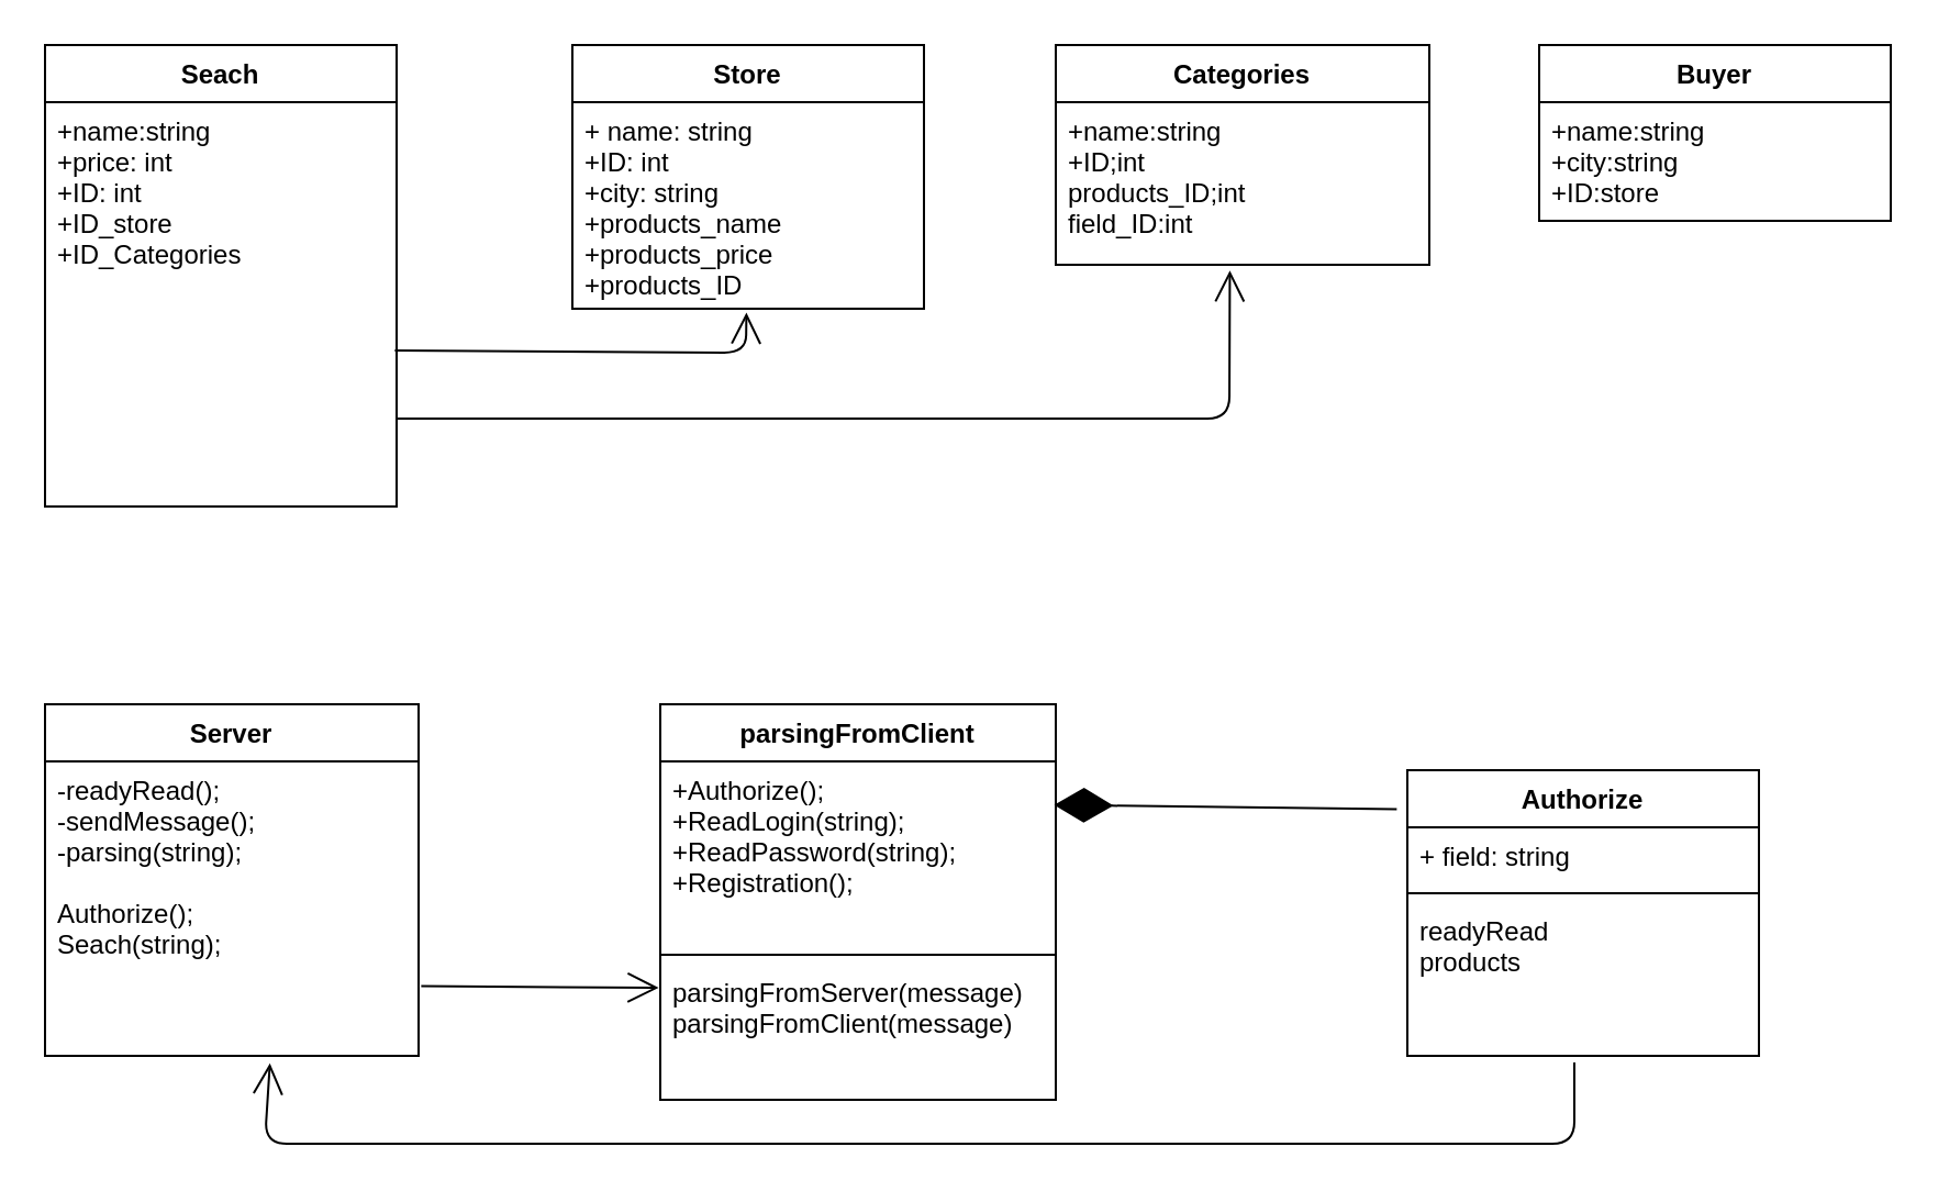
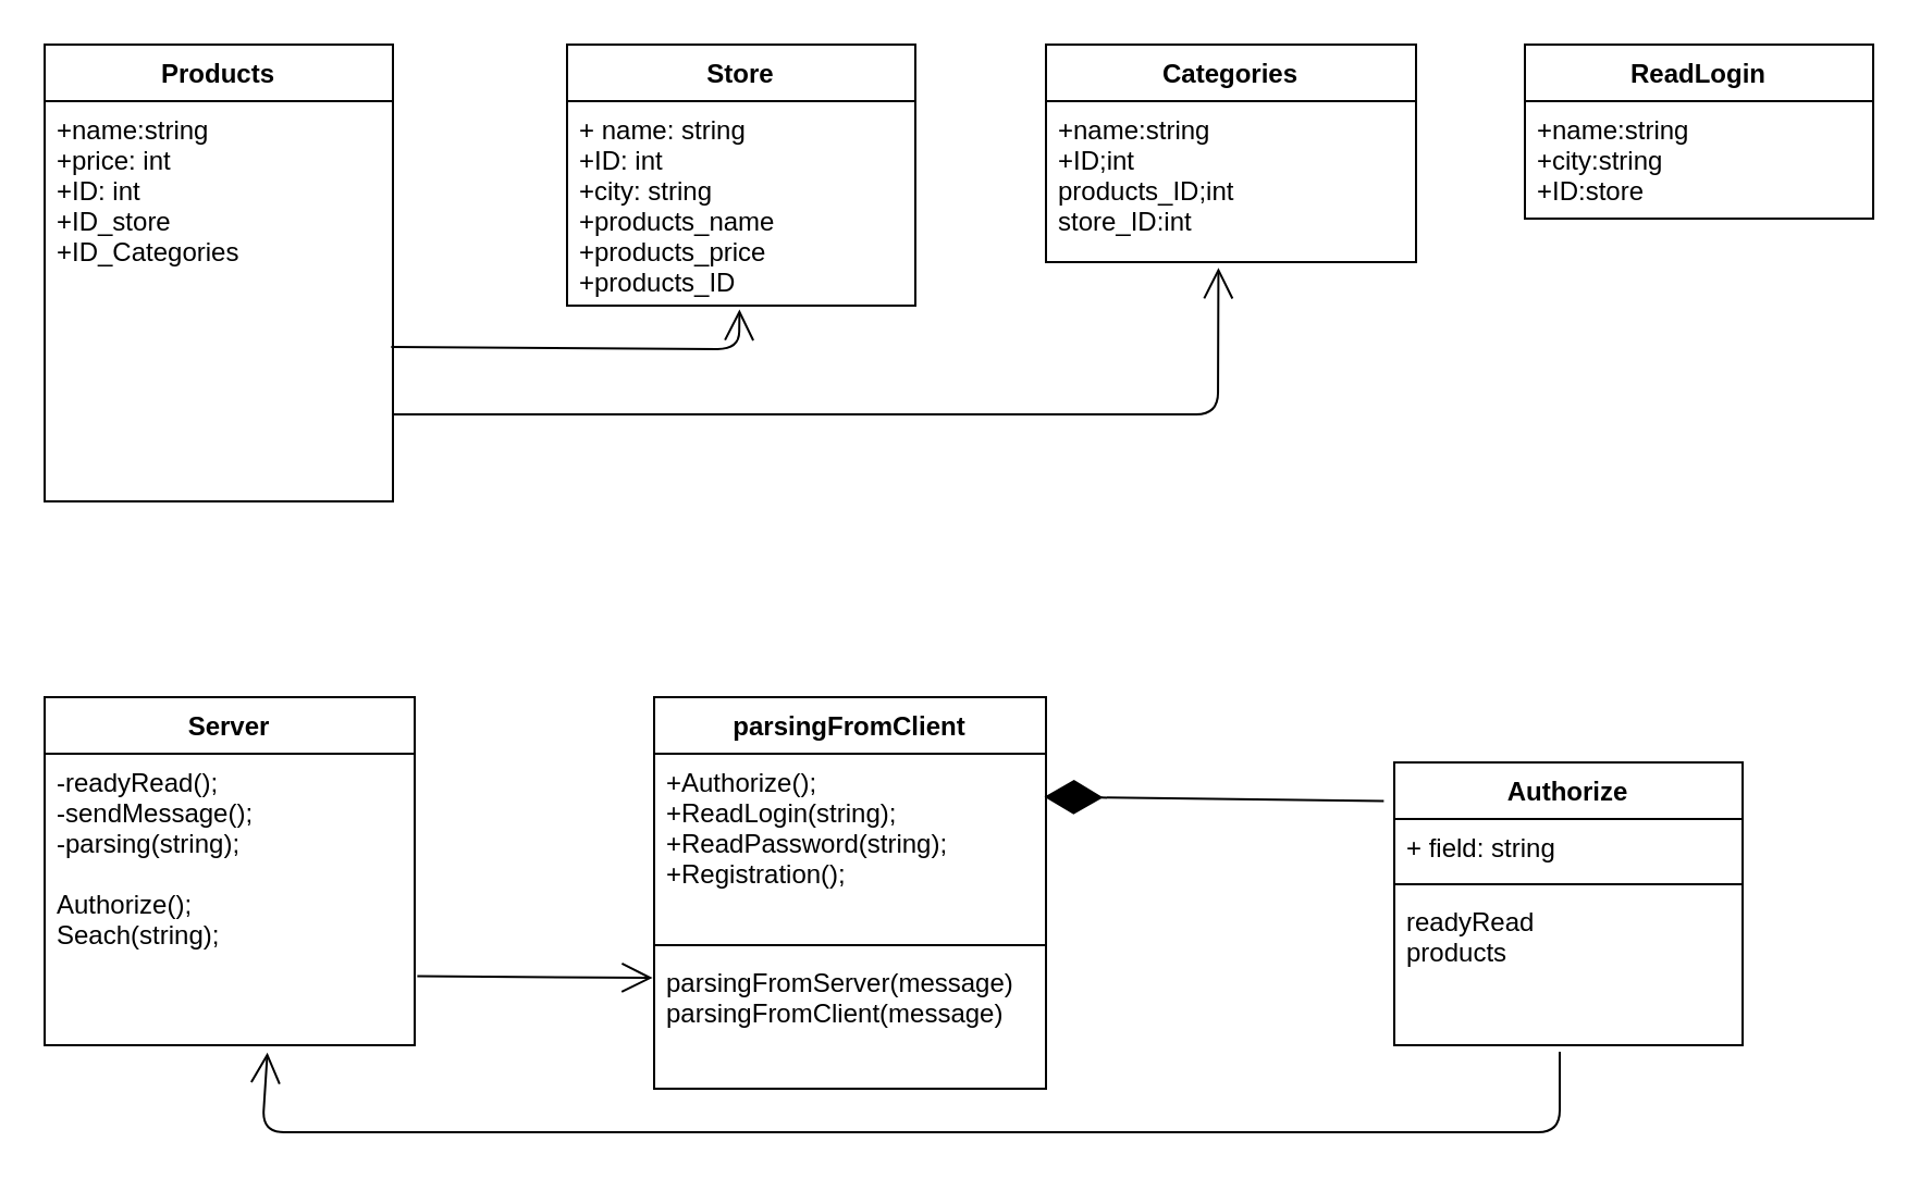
  <mxCell id="0" />
  <mxCell id="1" parent="0" />
- <mxCell id="2" value="Buyer" style="swimlane;fontStyle=1;align=center;verticalAlign=top;childLayout=stackLayout;horizontal=1;startSize=26;horizontalStack=0;resizeParent=1;resizeParentMax=0;resizeLast=0;collapsible=1;marginBottom=0;" parent="1" vertex="1"><mxGeometry x="700" y="20" width="160" height="80" as="geometry" /></mxCell>
+ <mxCell id="2" value="ReadLogin" style="swimlane;fontStyle=1;align=center;verticalAlign=top;childLayout=stackLayout;horizontal=1;startSize=26;horizontalStack=0;resizeParent=1;resizeParentMax=0;resizeLast=0;collapsible=1;marginBottom=0;" parent="1" vertex="1"><mxGeometry x="700" y="20" width="160" height="80" as="geometry" /></mxCell>
  <mxCell id="3" value="+name:string&#10;+city:string&#10;+ID:store" style="text;strokeColor=none;fillColor=none;align=left;verticalAlign=top;spacingLeft=4;spacingRight=4;overflow=hidden;rotatable=0;points=[[0,0.5],[1,0.5]];portConstraint=eastwest;" parent="2" vertex="1"><mxGeometry y="26" width="160" height="54" as="geometry" /></mxCell>
- <mxCell id="4" value="Seach" style="swimlane;fontStyle=1;align=center;verticalAlign=top;childLayout=stackLayout;horizontal=1;startSize=26;horizontalStack=0;resizeParent=1;resizeParentMax=0;resizeLast=0;collapsible=1;marginBottom=0;" parent="1" vertex="1"><mxGeometry x="20" y="20" width="160" height="210" as="geometry" /></mxCell>
+ <mxCell id="4" value="Products" style="swimlane;fontStyle=1;align=center;verticalAlign=top;childLayout=stackLayout;horizontal=1;startSize=26;horizontalStack=0;resizeParent=1;resizeParentMax=0;resizeLast=0;collapsible=1;marginBottom=0;" parent="1" vertex="1"><mxGeometry x="20" y="20" width="160" height="210" as="geometry" /></mxCell>
  <mxCell id="5" value="+name:string&#10;+price: int&#10;+ID: int&#10;+ID_store&#10;+ID_Categories" style="text;strokeColor=none;fillColor=none;align=left;verticalAlign=top;spacingLeft=4;spacingRight=4;overflow=hidden;rotatable=0;points=[[0,0.5],[1,0.5]];portConstraint=eastwest;" parent="4" vertex="1"><mxGeometry y="26" width="160" height="184" as="geometry" /></mxCell>
  <mxCell id="6" value="Categories" style="swimlane;fontStyle=1;align=center;verticalAlign=top;childLayout=stackLayout;horizontal=1;startSize=26;horizontalStack=0;resizeParent=1;resizeParentMax=0;resizeLast=0;collapsible=1;marginBottom=0;" parent="1" vertex="1"><mxGeometry x="480" y="20" width="170" height="100" as="geometry" /></mxCell>
- <mxCell id="7" value="+name:string&#10;+ID;int&#10;products_ID;int&#10;field_ID:int" style="text;strokeColor=none;fillColor=none;align=left;verticalAlign=top;spacingLeft=4;spacingRight=4;overflow=hidden;rotatable=0;points=[[0,0.5],[1,0.5]];portConstraint=eastwest;" parent="6" vertex="1"><mxGeometry y="26" width="170" height="74" as="geometry" /></mxCell>
+ <mxCell id="7" value="+name:string&#10;+ID;int&#10;products_ID;int&#10;store_ID:int" style="text;strokeColor=none;fillColor=none;align=left;verticalAlign=top;spacingLeft=4;spacingRight=4;overflow=hidden;rotatable=0;points=[[0,0.5],[1,0.5]];portConstraint=eastwest;" parent="6" vertex="1"><mxGeometry y="26" width="170" height="74" as="geometry" /></mxCell>
  <mxCell id="8" value="Store" style="swimlane;fontStyle=1;align=center;verticalAlign=top;childLayout=stackLayout;horizontal=1;startSize=26;horizontalStack=0;resizeParent=1;resizeParentMax=0;resizeLast=0;collapsible=1;marginBottom=0;fontFamily=Helvetica;fontSize=12;" parent="1" vertex="1"><mxGeometry x="260" y="20" width="160" height="120" as="geometry" /></mxCell>
  <mxCell id="9" value="+ name: string&#10;+ID: int&#10;+city: string&#10;+products_name&#10;+products_price&#10;+products_ID" style="text;strokeColor=none;fillColor=none;align=left;verticalAlign=top;spacingLeft=4;spacingRight=4;overflow=hidden;rotatable=0;points=[[0,0.5],[1,0.5]];portConstraint=eastwest;" parent="8" vertex="1"><mxGeometry y="26" width="160" height="94" as="geometry" /></mxCell>
  <mxCell id="10" value="Server" style="swimlane;fontStyle=1;align=center;verticalAlign=top;childLayout=stackLayout;horizontal=1;startSize=26;horizontalStack=0;resizeParent=1;resizeParentMax=0;resizeLast=0;collapsible=1;marginBottom=0;fontFamily=Helvetica;fontSize=12;" parent="1" vertex="1"><mxGeometry x="20" y="320" width="170" height="160" as="geometry" /></mxCell>
  <mxCell id="11" value="-readyRead();&#10;-sendMessage();&#10;-parsing(string);&#10;&#10;Authorize();&#10;Seach(string);&#10;" style="text;strokeColor=none;fillColor=none;align=left;verticalAlign=top;spacingLeft=4;spacingRight=4;overflow=hidden;rotatable=0;points=[[0,0.5],[1,0.5]];portConstraint=eastwest;" parent="10" vertex="1"><mxGeometry y="26" width="170" height="134" as="geometry" /></mxCell>
  <mxCell id="12" value="parsingFromClient" style="swimlane;fontStyle=1;align=center;verticalAlign=top;childLayout=stackLayout;horizontal=1;startSize=26;horizontalStack=0;resizeParent=1;resizeParentMax=0;resizeLast=0;collapsible=1;marginBottom=0;" parent="1" vertex="1"><mxGeometry x="300" y="320" width="180" height="180" as="geometry" /></mxCell>
  <mxCell id="13" value="+Authorize();&#10;+ReadLogin(string);&#10;+ReadPassword(string);&#10;+Registration();" style="text;strokeColor=none;fillColor=none;align=left;verticalAlign=top;spacingLeft=4;spacingRight=4;overflow=hidden;rotatable=0;points=[[0,0.5],[1,0.5]];portConstraint=eastwest;" parent="12" vertex="1"><mxGeometry y="26" width="180" height="84" as="geometry" /></mxCell>
  <mxCell id="14" value="" style="line;strokeWidth=1;fillColor=none;align=left;verticalAlign=middle;spacingTop=-1;spacingLeft=3;spacingRight=3;rotatable=0;labelPosition=right;points=[];portConstraint=eastwest;" parent="12" vertex="1"><mxGeometry y="110" width="180" height="8" as="geometry" /></mxCell>
  <mxCell id="15" value="parsingFromServer(message)&#10;parsingFromClient(message)&#10;" style="text;strokeColor=none;fillColor=none;align=left;verticalAlign=top;spacingLeft=4;spacingRight=4;overflow=hidden;rotatable=0;points=[[0,0.5],[1,0.5]];portConstraint=eastwest;" parent="12" vertex="1"><mxGeometry y="118" width="180" height="62" as="geometry" /></mxCell>
  <mxCell id="16" value="Authorize" style="swimlane;fontStyle=1;align=center;verticalAlign=top;childLayout=stackLayout;horizontal=1;startSize=26;horizontalStack=0;resizeParent=1;resizeParentMax=0;resizeLast=0;collapsible=1;marginBottom=0;" parent="1" vertex="1"><mxGeometry x="640" y="350" width="160" height="130" as="geometry" /></mxCell>
  <mxCell id="17" value="+ field: string" style="text;strokeColor=none;fillColor=none;align=left;verticalAlign=top;spacingLeft=4;spacingRight=4;overflow=hidden;rotatable=0;points=[[0,0.5],[1,0.5]];portConstraint=eastwest;" parent="16" vertex="1"><mxGeometry y="26" width="160" height="26" as="geometry" /></mxCell>
  <mxCell id="18" value="" style="line;strokeWidth=1;fillColor=none;align=left;verticalAlign=middle;spacingTop=-1;spacingLeft=3;spacingRight=3;rotatable=0;labelPosition=right;points=[];portConstraint=eastwest;" parent="16" vertex="1"><mxGeometry y="52" width="160" height="8" as="geometry" /></mxCell>
  <mxCell id="19" value="readyRead&#10;products" style="text;strokeColor=none;fillColor=none;align=left;verticalAlign=top;spacingLeft=4;spacingRight=4;overflow=hidden;rotatable=0;points=[[0,0.5],[1,0.5]];portConstraint=eastwest;" parent="16" vertex="1"><mxGeometry y="60" width="160" height="70" as="geometry" /></mxCell>
  <mxCell id="20" value="" style="endArrow=open;endFill=1;endSize=12;html=1;entryX=0.466;entryY=1.035;entryDx=0;entryDy=0;entryPerimeter=0;" parent="1" target="7" edge="1"><mxGeometry width="160" relative="1" as="geometry"><mxPoint x="180" y="190" as="sourcePoint" /><mxPoint x="340" y="190" as="targetPoint" /><Array as="points"><mxPoint x="559" y="190" /></Array></mxGeometry></mxCell>
  <mxCell id="21" value="" style="endArrow=open;endFill=1;endSize=12;html=1;exitX=0.995;exitY=0.614;exitDx=0;exitDy=0;exitPerimeter=0;entryX=0.495;entryY=1.019;entryDx=0;entryDy=0;entryPerimeter=0;" parent="1" source="5" target="9" edge="1"><mxGeometry width="160" relative="1" as="geometry"><mxPoint x="380" y="310" as="sourcePoint" /><mxPoint x="540" y="310" as="targetPoint" /><Array as="points"><mxPoint x="339" y="160" /></Array></mxGeometry></mxCell>
  <mxCell id="22" value="" style="endArrow=diamondThin;endFill=1;endSize=24;html=1;exitX=-0.03;exitY=0.137;exitDx=0;exitDy=0;exitPerimeter=0;entryX=0.996;entryY=0.236;entryDx=0;entryDy=0;entryPerimeter=0;" parent="1" source="16" target="13" edge="1"><mxGeometry width="160" relative="1" as="geometry"><mxPoint x="380" y="310" as="sourcePoint" /><mxPoint x="481" y="341" as="targetPoint" /></mxGeometry></mxCell>
  <mxCell id="23" value="" style="endArrow=open;endFill=1;endSize=12;html=1;entryX=0.602;entryY=1.025;entryDx=0;entryDy=0;entryPerimeter=0;exitX=0.475;exitY=1.043;exitDx=0;exitDy=0;exitPerimeter=0;" parent="1" source="19" target="11" edge="1"><mxGeometry width="160" relative="1" as="geometry"><mxPoint x="640" y="510" as="sourcePoint" /><mxPoint x="230" y="470" as="targetPoint" /><Array as="points"><mxPoint x="716" y="520" /><mxPoint x="120" y="520" /></Array></mxGeometry></mxCell>
  <mxCell id="24" value="" style="endArrow=open;endFill=1;endSize=12;html=1;entryX=-0.004;entryY=0.178;entryDx=0;entryDy=0;entryPerimeter=0;exitX=1.007;exitY=0.763;exitDx=0;exitDy=0;exitPerimeter=0;" parent="1" source="11" target="15" edge="1"><mxGeometry width="160" relative="1" as="geometry"><mxPoint x="193" y="459" as="sourcePoint" /><mxPoint x="540" y="310" as="targetPoint" /></mxGeometry></mxCell>
